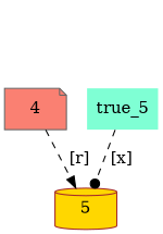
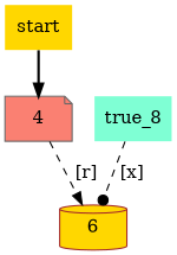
  digraph {
    arrowType=open
    fontsize=10
    rank=same
    node [color=gray40 fillcolor=gold shape=plaintext style=filled]
    edge [style=dashed]
+   n1 [label=start]
    4 [fillcolor=salmon fixedsize=true shape=note]
-   5 [color=brown fixedsize=true shape=cylinder]
-   true_5 [color=brown fillcolor=aquamarine]
+   5 [color=brown fixedsize=true shape=cylinder label=6]
+   true_5 [color=brown fillcolor=aquamarine label=true_8]
+   n1 -> 4 [style=bold]
    4 -> 5 [label=" [r] "]
    true_5 -> 5 [arrowhead=dot label=" [x] "]
  }
